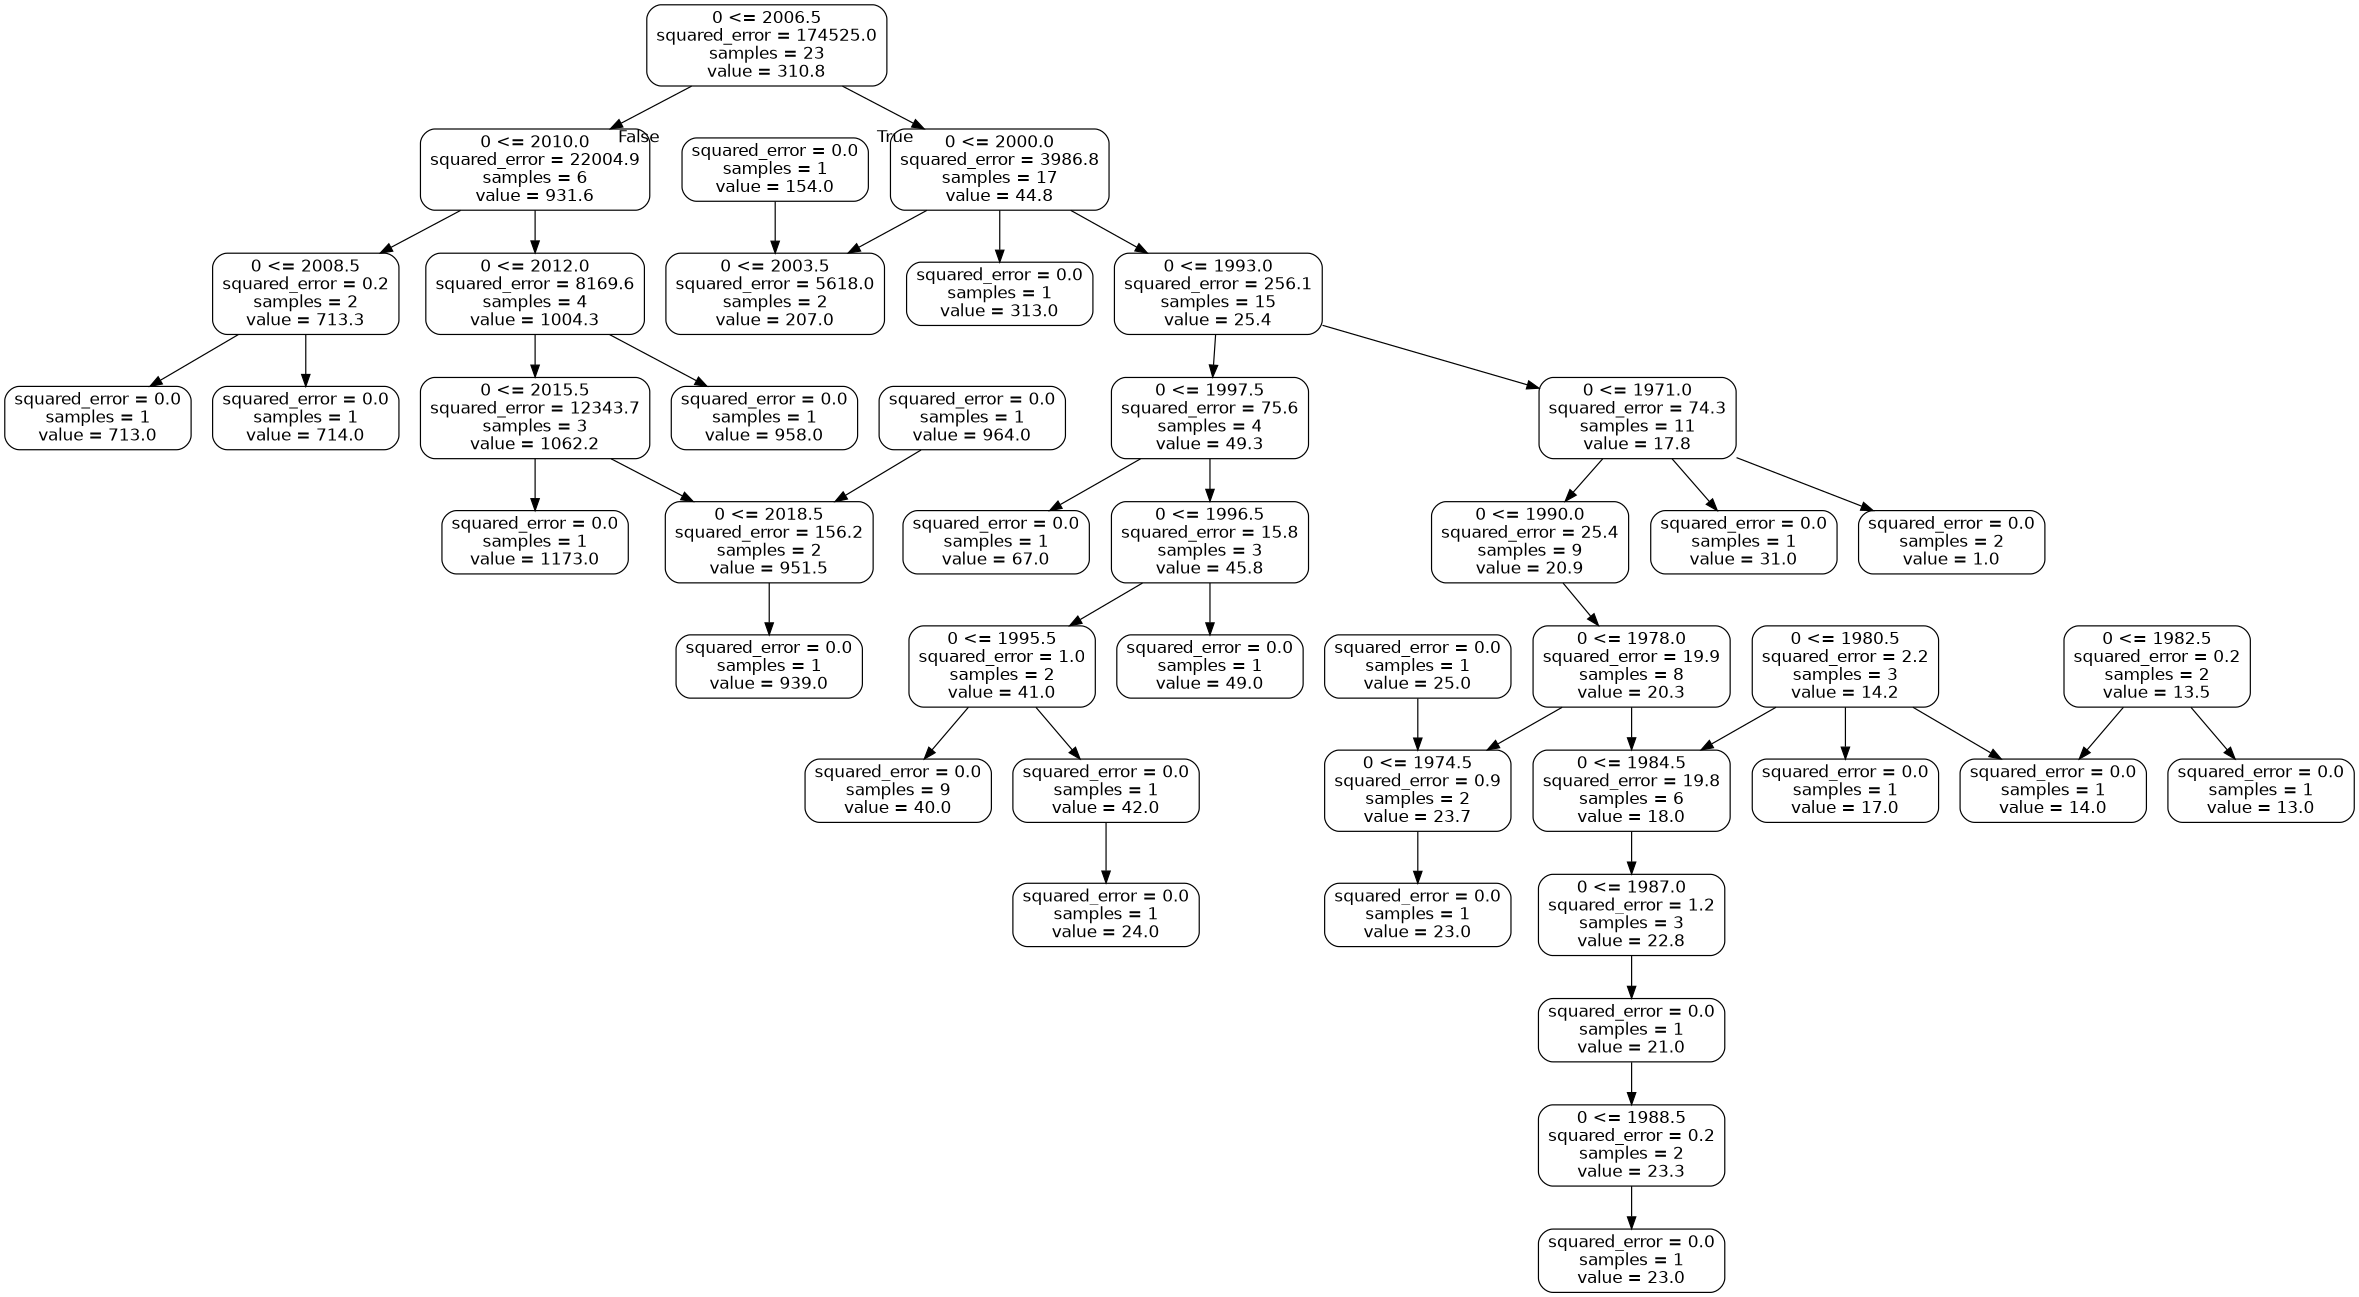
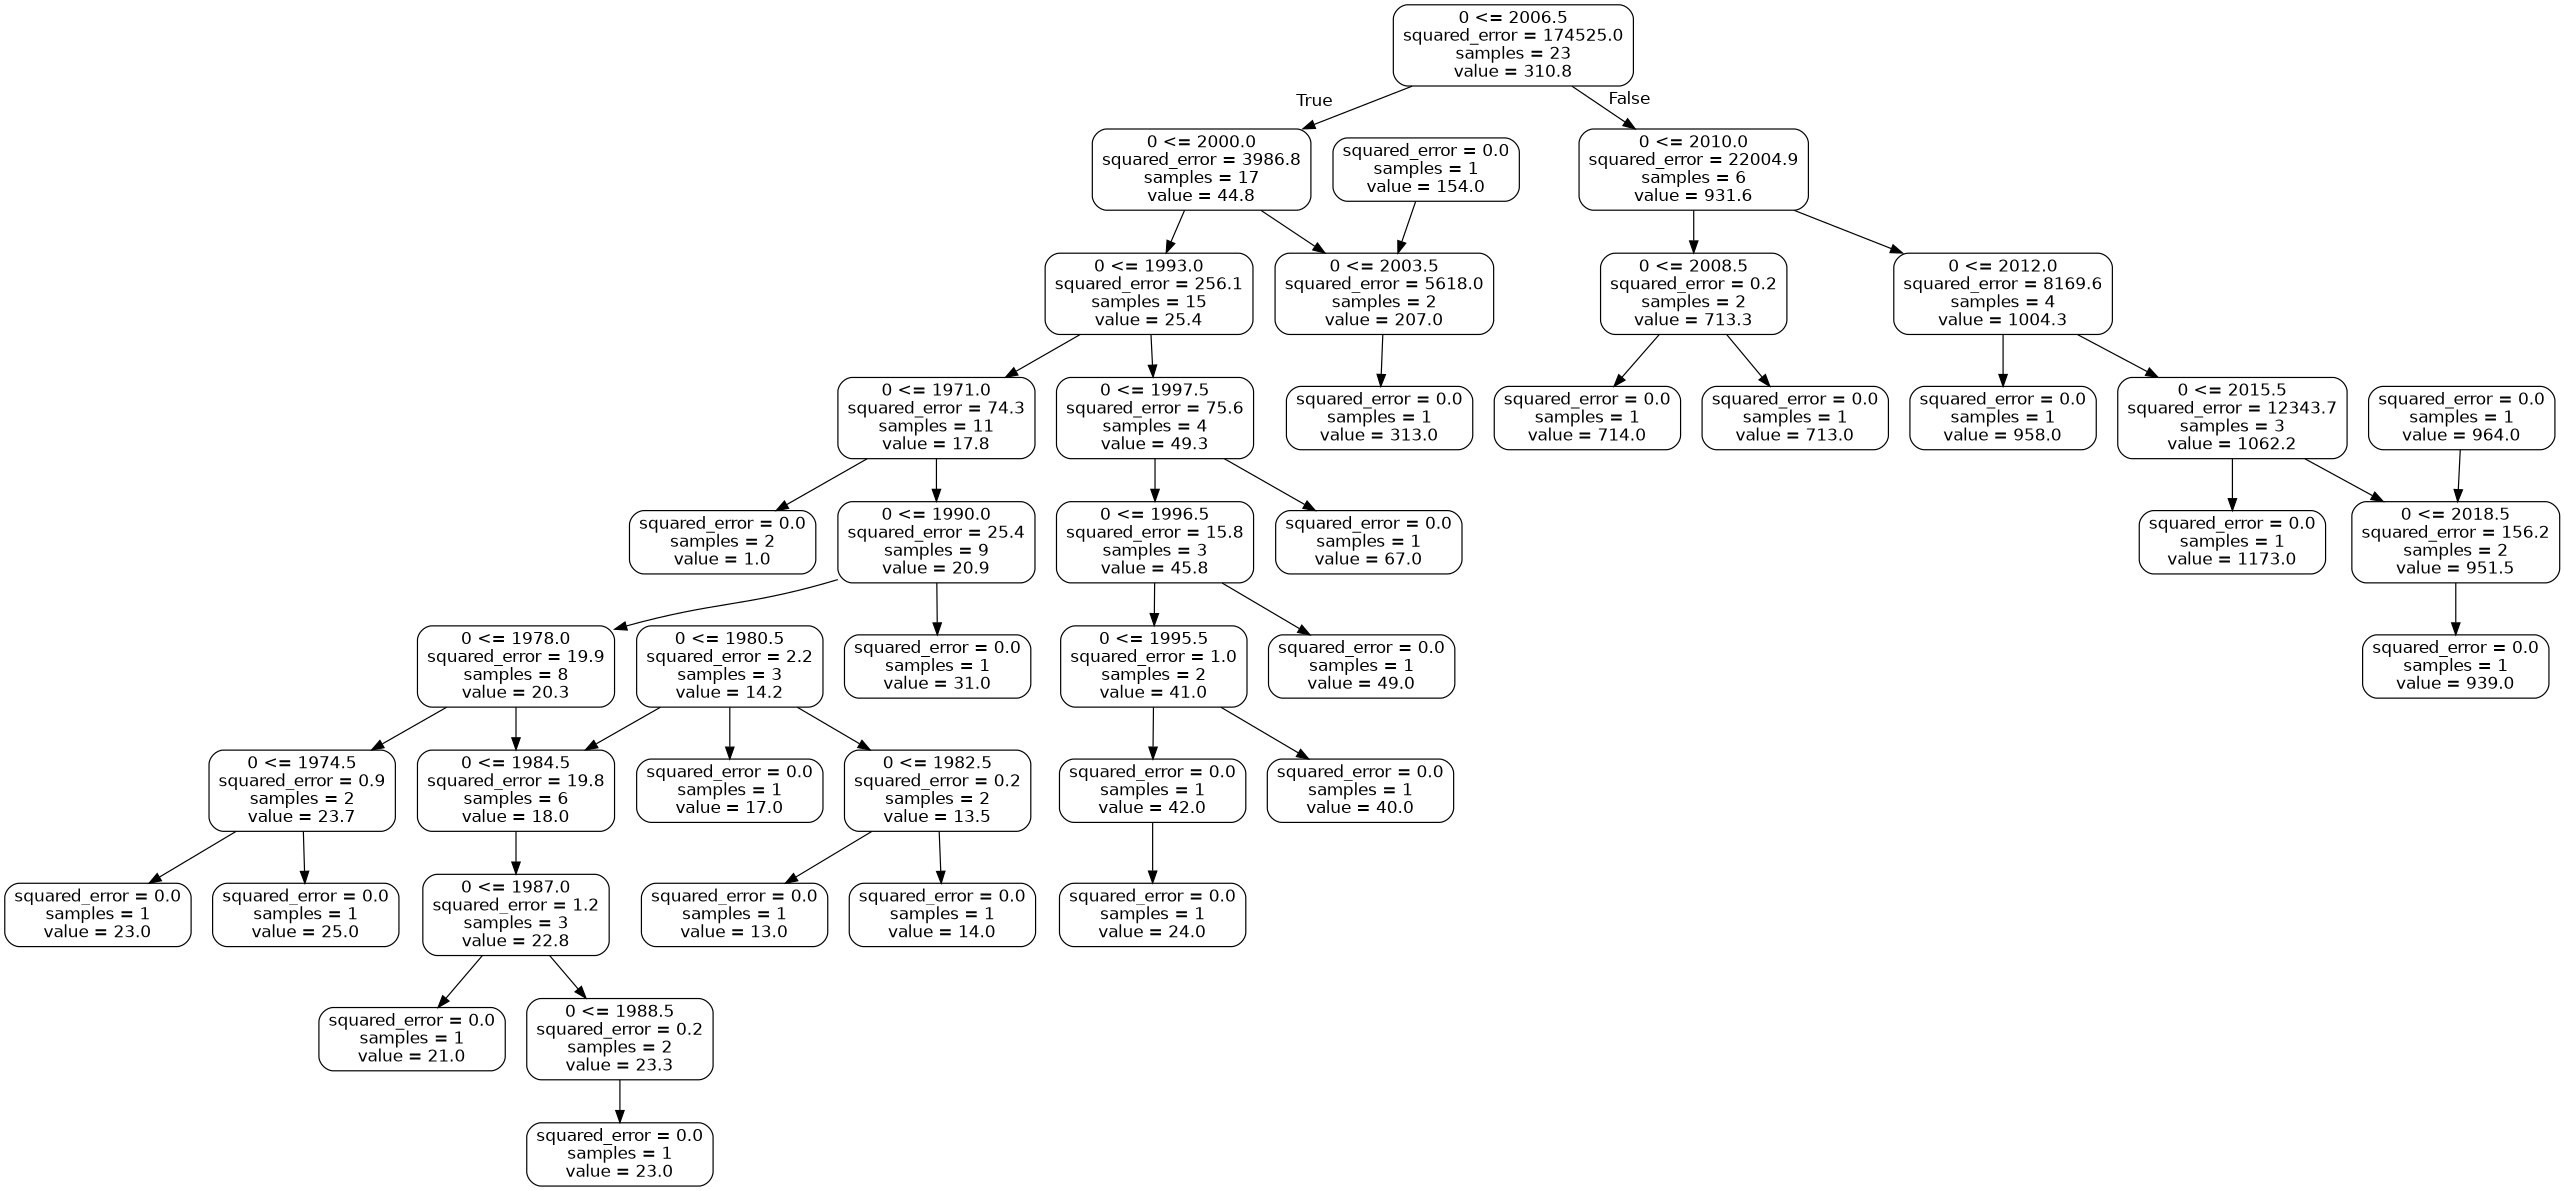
  digraph {
    node [color=black fontname=helvetica shape=box style=rounded]
    edge [fontname=helvetica]
    n1 [label="0 <= 2006.5\nsquared_error = 174525.0\nsamples = 23\nvalue = 310.8"]
    n2 [label="0 <= 2000.0\nsquared_error = 3986.8\nsamples = 17\nvalue = 44.8"]
    n3 [label="0 <= 2010.0\nsquared_error = 22004.9\nsamples = 6\nvalue = 931.6"]
    n4 [label="0 <= 1993.0\nsquared_error = 256.1\nsamples = 15\nvalue = 25.4"]
    n5 [label="0 <= 2003.5\nsquared_error = 5618.0\nsamples = 2\nvalue = 207.0"]
    n6 [label="0 <= 2008.5\nsquared_error = 0.2\nsamples = 2\nvalue = 713.3"]
    n7 [label="0 <= 2012.0\nsquared_error = 8169.6\nsamples = 4\nvalue = 1004.3"]
    n8 [label="0 <= 1971.0\nsquared_error = 74.3\nsamples = 11\nvalue = 17.8"]
    n9 [label="0 <= 1997.5\nsquared_error = 75.6\nsamples = 4\nvalue = 49.3"]
    n10 [label="squared_error = 0.0\nsamples = 1\nvalue = 313.0"]
    n11 [label="squared_error = 0.0\nsamples = 2\nvalue = 1.0"]
    n12 [label="0 <= 1990.0\nsquared_error = 25.4\nsamples = 9\nvalue = 20.9"]
    n13 [label="0 <= 1996.5\nsquared_error = 15.8\nsamples = 3\nvalue = 45.8"]
    n14 [label="squared_error = 0.0\nsamples = 1\nvalue = 67.0"]
    n15 [label="0 <= 1978.0\nsquared_error = 19.9\nsamples = 8\nvalue = 20.3"]
    n16 [label="squared_error = 0.0\nsamples = 1\nvalue = 31.0"]
    n17 [label="0 <= 1974.5\nsquared_error = 0.9\nsamples = 2\nvalue = 23.7"]
    n18 [label="0 <= 1984.5\nsquared_error = 19.8\nsamples = 6\nvalue = 18.0"]
    n19 [label="squared_error = 0.0\nsamples = 1\nvalue = 23.0"]
    n20 [label="squared_error = 0.0\nsamples = 1\nvalue = 25.0"]
    n21 [label="0 <= 1987.0\nsquared_error = 1.2\nsamples = 3\nvalue = 22.8"]
    n22 [label="0 <= 1980.5\nsquared_error = 2.2\nsamples = 3\nvalue = 14.2"]
    n23 [label="squared_error = 0.0\nsamples = 1\nvalue = 17.0"]
    n24 [label="0 <= 1982.5\nsquared_error = 0.2\nsamples = 2\nvalue = 13.5"]
    n25 [label="squared_error = 0.0\nsamples = 1\nvalue = 21.0"]
    n26 [label="0 <= 1988.5\nsquared_error = 0.2\nsamples = 2\nvalue = 23.3"]
    n27 [label="squared_error = 0.0\nsamples = 1\nvalue = 13.0"]
    n28 [label="squared_error = 0.0\nsamples = 1\nvalue = 14.0"]
    n29 [label="squared_error = 0.0\nsamples = 1\nvalue = 23.0"]
    n30 [label="squared_error = 0.0\nsamples = 1\nvalue = 24.0"]
    n31 [label="0 <= 1995.5\nsquared_error = 1.0\nsamples = 2\nvalue = 41.0"]
    n32 [label="squared_error = 0.0\nsamples = 1\nvalue = 49.0"]
    n33 [label="squared_error = 0.0\nsamples = 1\nvalue = 42.0"]
-   n34 [label="squared_error = 0.0\nsamples = 9\nvalue = 40.0"]
+   n34 [label="squared_error = 0.0\nsamples = 1\nvalue = 40.0"]
    n35 [label="squared_error = 0.0\nsamples = 1\nvalue = 154.0"]
    n36 [label="squared_error = 0.0\nsamples = 1\nvalue = 714.0"]
    n37 [label="squared_error = 0.0\nsamples = 1\nvalue = 713.0"]
    n38 [label="squared_error = 0.0\nsamples = 1\nvalue = 958.0"]
    n39 [label="0 <= 2015.5\nsquared_error = 12343.7\nsamples = 3\nvalue = 1062.2"]
    n40 [label="squared_error = 0.0\nsamples = 1\nvalue = 1173.0"]
    n41 [label="0 <= 2018.5\nsquared_error = 156.2\nsamples = 2\nvalue = 951.5"]
    n42 [label="squared_error = 0.0\nsamples = 1\nvalue = 939.0"]
    n43 [label="squared_error = 0.0\nsamples = 1\nvalue = 964.0"]
    n1 -> n2 [headlabel=True labelangle=45 labeldistance=2.5]
    n1 -> n3 [headlabel=False labelangle=-45 labeldistance=2.5]
    n2 -> n4
    n2 -> n5
    n3 -> n6
    n3 -> n7
    n4 -> n8
    n4 -> n9
-   n2 -> n10
+   n5 -> n10
    n6 -> n36
    n6 -> n37
    n7 -> n38
    n7 -> n39
    n8 -> n11
    n8 -> n12
    n9 -> n13
    n9 -> n14
    n12 -> n15
-   n8 -> n16
+   n12 -> n16
    n13 -> n31
    n13 -> n32
    n15 -> n17
    n15 -> n18
    n17 -> n19
-   n20 -> n17
+   n17 -> n20
    n18 -> n21
    n21 -> n25
-   n25 -> n26
+   n21 -> n26
    n22 -> n18
    n22 -> n23
-   n22 -> n28
+   n22 -> n24
    n24 -> n27
    n24 -> n28
    n26 -> n29
    n31 -> n33
    n31 -> n34
    n33 -> n30
    n35 -> n5
    n39 -> n40
    n39 -> n41
    n41 -> n42
    n43 -> n41
  }
